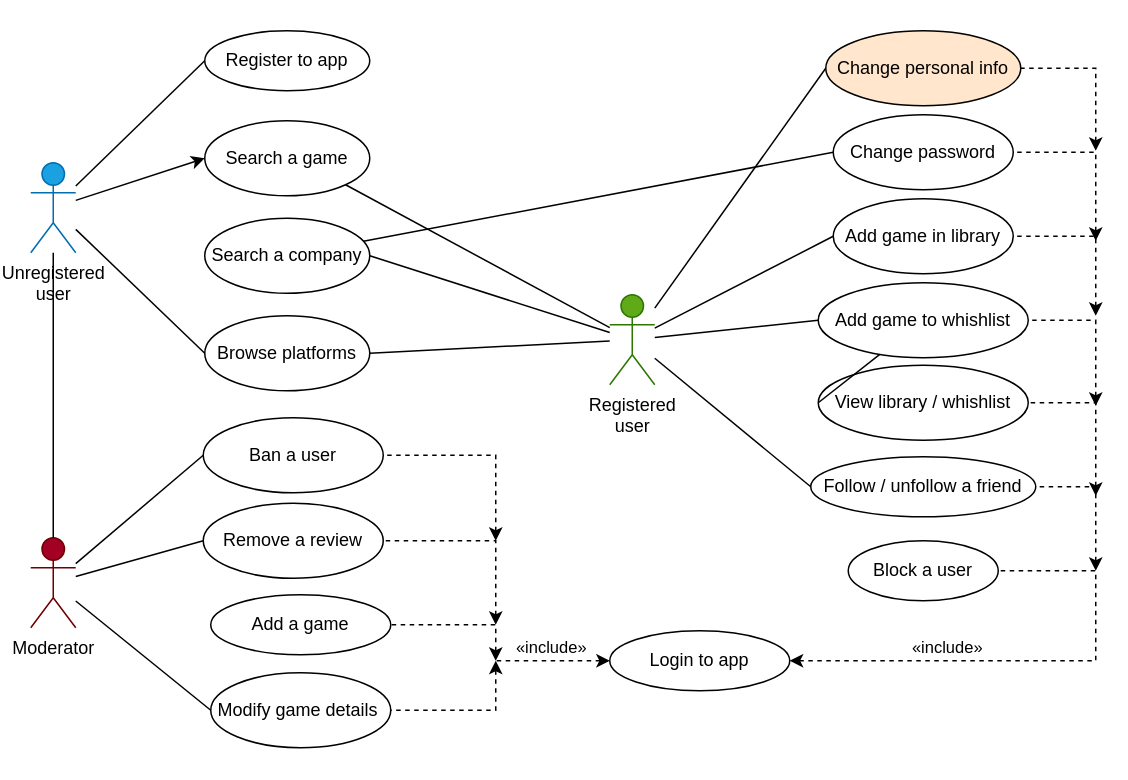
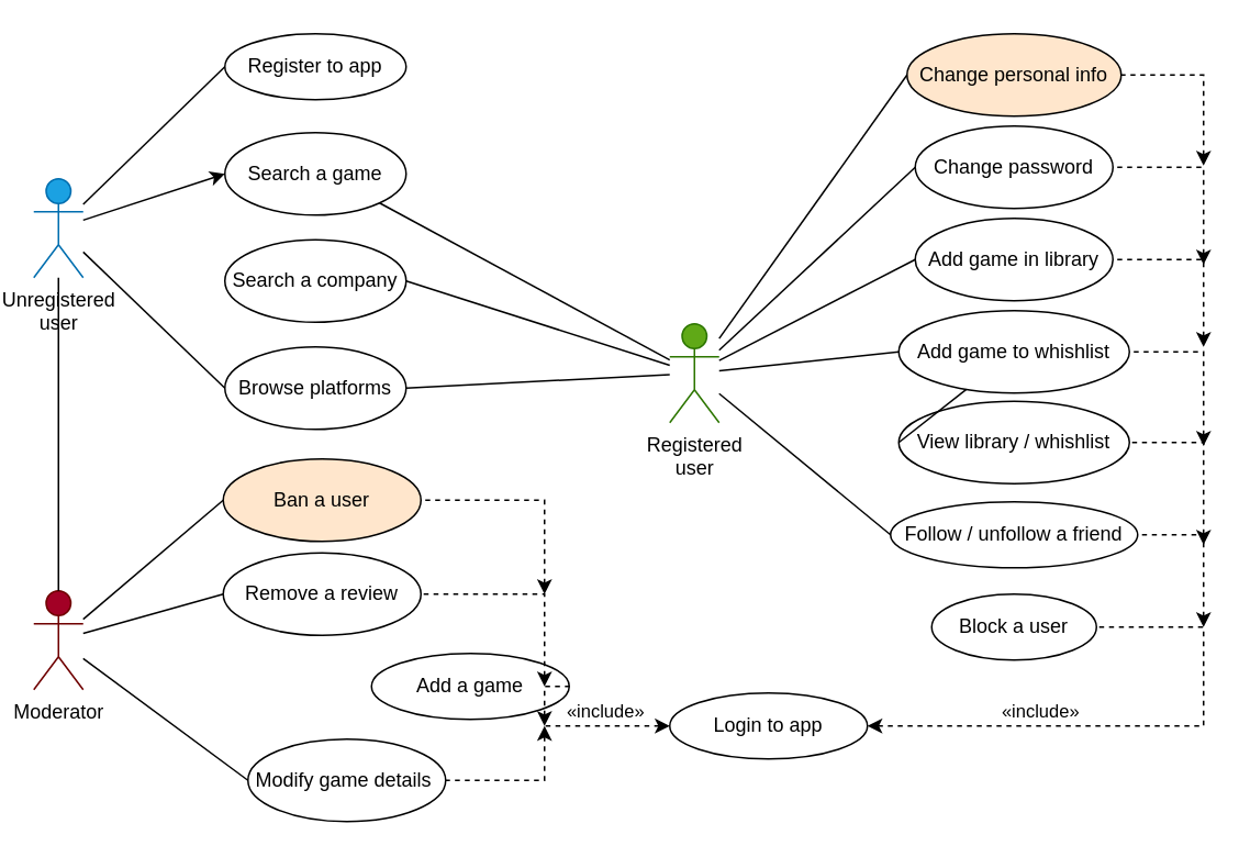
  <mxCell id="0" />
  <mxCell id="1" parent="0" />
  <mxCell id="2" value="&lt;font color=&quot;#000000&quot;&gt;Registered&lt;br&gt;user&lt;/font&gt;" style="shape=umlActor;verticalLabelPosition=bottom;verticalAlign=top;html=1;outlineConnect=0;fillColor=#60a917;fontColor=#ffffff;strokeColor=#2D7600;" parent="1" vertex="1"><mxGeometry x="406" y="196" width="30" height="60" as="geometry" /></mxCell>
  <mxCell id="3" value="&lt;font color=&quot;#000000&quot;&gt;Unregistered &lt;br&gt;user&lt;/font&gt;" style="shape=umlActor;verticalLabelPosition=bottom;verticalAlign=top;html=1;outlineConnect=0;fillColor=#1ba1e2;fontColor=#ffffff;strokeColor=#006EAF;" parent="1" vertex="1"><mxGeometry x="20" y="108" width="30" height="60" as="geometry" /></mxCell>
  <mxCell id="4" value="&lt;font color=&quot;#000000&quot;&gt;Moderator&lt;/font&gt;" style="shape=umlActor;verticalLabelPosition=bottom;verticalAlign=top;html=1;outlineConnect=0;fillColor=#a20025;fontColor=#ffffff;strokeColor=#6F0000;" parent="1" vertex="1"><mxGeometry x="20" y="358" width="30" height="60" as="geometry" /></mxCell>
  <mxCell id="5" value="" style="endArrow=none;html=1;rounded=0;entryX=0;entryY=0.5;entryDx=0;entryDy=0;" parent="1" source="3" target="6" edge="1"><mxGeometry width="50" height="50" relative="1" as="geometry"><mxPoint x="86" y="70" as="sourcePoint" /><mxPoint x="136" y="40" as="targetPoint" /></mxGeometry></mxCell>
  <mxCell id="6" value="Register to app" style="ellipse;whiteSpace=wrap;html=1;" parent="1" vertex="1"><mxGeometry x="136" y="20" width="110" height="40" as="geometry" /></mxCell>
  <mxCell id="7" value="" style="endArrow=classic;html=1;rounded=0;entryX=0;entryY=0.5;entryDx=0;entryDy=0;" parent="1" source="3" target="8" edge="1"><mxGeometry width="50" height="50" relative="1" as="geometry"><mxPoint x="86" y="70" as="sourcePoint" /><mxPoint x="146" y="110" as="targetPoint" /></mxGeometry></mxCell>
  <mxCell id="8" value="Search a game" style="ellipse;whiteSpace=wrap;html=1;" parent="1" vertex="1"><mxGeometry x="136" y="80" width="110" height="50" as="geometry" /></mxCell>
  <mxCell id="9" value="" style="endArrow=none;html=1;rounded=0;" parent="1" source="3" target="4" edge="1"><mxGeometry width="50" height="50" relative="1" as="geometry"><mxPoint x="86" y="70" as="sourcePoint" /><mxPoint x="146" y="180" as="targetPoint" /></mxGeometry></mxCell>
  <mxCell id="10" value="Search a company" style="ellipse;whiteSpace=wrap;html=1;" parent="1" vertex="1"><mxGeometry x="136" y="145" width="110" height="50" as="geometry" /></mxCell>
  <mxCell id="11" value="Browse platforms" style="ellipse;whiteSpace=wrap;html=1;" parent="1" vertex="1"><mxGeometry x="136" y="210" width="110" height="50" as="geometry" /></mxCell>
  <mxCell id="12" value="" style="endArrow=none;html=1;rounded=0;exitX=0;exitY=0.5;exitDx=0;exitDy=0;" parent="1" source="11" target="3" edge="1"><mxGeometry width="50" height="50" relative="1" as="geometry"><mxPoint x="76" y="220" as="sourcePoint" /><mxPoint x="86" y="70" as="targetPoint" /></mxGeometry></mxCell>
  <mxCell id="13" value="" style="endArrow=none;html=1;rounded=0;entryX=0;entryY=0.5;entryDx=0;entryDy=0;" parent="1" source="4" target="14" edge="1"><mxGeometry width="50" height="50" relative="1" as="geometry"><mxPoint x="70" y="328" as="sourcePoint" /><mxPoint x="120" y="318" as="targetPoint" /></mxGeometry></mxCell>
- <mxCell id="14" value="Ban a user" style="ellipse;whiteSpace=wrap;html=1;" parent="1" vertex="1"><mxGeometry x="135" y="278" width="120" height="50" as="geometry" /></mxCell>
+ <mxCell id="14" value="Ban a user" style="ellipse;whiteSpace=wrap;html=1;fillColor=#ffe6cc;" parent="1" vertex="1"><mxGeometry x="135" y="278" width="120" height="50" as="geometry" /></mxCell>
  <mxCell id="15" value="" style="endArrow=none;html=1;rounded=0;entryX=0;entryY=0.5;entryDx=0;entryDy=0;" parent="1" source="4" target="16" edge="1"><mxGeometry width="50" height="50" relative="1" as="geometry"><mxPoint x="70" y="328" as="sourcePoint" /><mxPoint x="120" y="368" as="targetPoint" /></mxGeometry></mxCell>
  <mxCell id="16" value="Remove a review" style="ellipse;whiteSpace=wrap;html=1;" parent="1" vertex="1"><mxGeometry x="135" y="335" width="120" height="50" as="geometry" /></mxCell>
  <mxCell id="17" value="Change personal info" style="ellipse;whiteSpace=wrap;html=1;fillColor=#ffe6cc;" parent="1" vertex="1"><mxGeometry x="550" y="20" width="130" height="50" as="geometry" /></mxCell>
  <mxCell id="18" value="Change password" style="ellipse;whiteSpace=wrap;html=1;" parent="1" vertex="1"><mxGeometry x="555" y="76" width="120" height="50" as="geometry" /></mxCell>
  <mxCell id="19" value="" style="endArrow=none;html=1;rounded=0;exitX=1;exitY=1;exitDx=0;exitDy=0;" parent="1" source="8" target="2" edge="1"><mxGeometry width="50" height="50" relative="1" as="geometry"><mxPoint x="236.005" y="114.996" as="sourcePoint" /><mxPoint x="492" y="142.37" as="targetPoint" /></mxGeometry></mxCell>
  <mxCell id="20" value="" style="endArrow=none;html=1;rounded=0;exitX=1;exitY=0.5;exitDx=0;exitDy=0;" parent="1" source="10" target="2" edge="1"><mxGeometry width="50" height="50" relative="1" as="geometry"><mxPoint x="416" y="220" as="sourcePoint" /><mxPoint x="496" y="150" as="targetPoint" /></mxGeometry></mxCell>
  <mxCell id="21" value="" style="endArrow=none;html=1;rounded=0;exitX=1;exitY=0.5;exitDx=0;exitDy=0;" parent="1" source="11" target="2" edge="1"><mxGeometry width="50" height="50" relative="1" as="geometry"><mxPoint x="286" y="240" as="sourcePoint" /><mxPoint x="496" y="150" as="targetPoint" /></mxGeometry></mxCell>
  <mxCell id="22" value="Add game in library" style="ellipse;whiteSpace=wrap;html=1;" parent="1" vertex="1"><mxGeometry x="555" y="132" width="120" height="50" as="geometry" /></mxCell>
  <mxCell id="23" value="Add game to whishlist" style="ellipse;whiteSpace=wrap;html=1;" parent="1" vertex="1"><mxGeometry x="545" y="188" width="140" height="50" as="geometry" /></mxCell>
  <mxCell id="24" value="View library / whishlist" style="ellipse;whiteSpace=wrap;html=1;" parent="1" vertex="1"><mxGeometry x="545" y="243" width="140" height="50" as="geometry" /></mxCell>
  <mxCell id="25" value="Follow / unfollow a friend" style="ellipse;whiteSpace=wrap;html=1;" parent="1" vertex="1"><mxGeometry x="540" y="304" width="150" height="40" as="geometry" /></mxCell>
  <mxCell id="26" value="Block a user" style="ellipse;whiteSpace=wrap;html=1;" parent="1" vertex="1"><mxGeometry x="565" y="360" width="100" height="40" as="geometry" /></mxCell>
- <mxCell id="27" value="Add a game" style="ellipse;whiteSpace=wrap;html=1;" parent="1" vertex="1"><mxGeometry x="140" y="396" width="120" height="40" as="geometry" /></mxCell>
- <mxCell id="28" value="Modify game details&amp;nbsp;" style="ellipse;whiteSpace=wrap;html=1;" parent="1" vertex="1"><mxGeometry x="140" y="448" width="120" height="50" as="geometry" /></mxCell>
+ <mxCell id="27" value="Add a game" style="ellipse;whiteSpace=wrap;html=1;" parent="1" vertex="1"><mxGeometry x="225" y="396" width="120" height="40" as="geometry" /></mxCell>
+ <mxCell id="28" value="Modify game details&amp;nbsp;" style="ellipse;whiteSpace=wrap;html=1;" parent="1" vertex="1"><mxGeometry x="150" y="448" width="120" height="50" as="geometry" /></mxCell>
  <mxCell id="29" value="" style="endArrow=none;html=1;rounded=0;entryX=0;entryY=0.5;entryDx=0;entryDy=0;" parent="1" source="4" target="28" edge="1"><mxGeometry width="50" height="50" relative="1" as="geometry"><mxPoint x="70" y="328" as="sourcePoint" /><mxPoint x="50" y="398" as="targetPoint" /></mxGeometry></mxCell>
  <mxCell id="30" value="Login to app" style="ellipse;whiteSpace=wrap;html=1;" parent="1" vertex="1"><mxGeometry x="406" y="420" width="120" height="40" as="geometry" /></mxCell>
  <mxCell id="31" value="" style="endArrow=none;html=1;rounded=0;entryX=1;entryY=0.5;entryDx=0;entryDy=0;endFill=0;startArrow=classic;startFill=1;dashed=1;" parent="1" edge="1" target="17"><mxGeometry width="50" height="50" relative="1" as="geometry"><mxPoint x="730" y="100" as="sourcePoint" /><mxPoint x="597" y="93" as="targetPoint" /><Array as="points"><mxPoint x="730" y="45" /></Array></mxGeometry></mxCell>
  <mxCell id="32" value="" style="endArrow=none;html=1;rounded=0;entryX=1;entryY=0.5;entryDx=0;entryDy=0;endFill=0;startArrow=classic;startFill=1;dashed=1;" parent="1" target="18" edge="1"><mxGeometry width="50" height="50" relative="1" as="geometry"><mxPoint x="730" y="160" as="sourcePoint" /><mxPoint x="607" y="103" as="targetPoint" /><Array as="points"><mxPoint x="730" y="101" /></Array></mxGeometry></mxCell>
  <mxCell id="33" value="" style="endArrow=none;html=1;rounded=0;entryX=1;entryY=0.5;entryDx=0;entryDy=0;endFill=0;startArrow=classic;startFill=1;dashed=1;" parent="1" target="22" edge="1"><mxGeometry width="50" height="50" relative="1" as="geometry"><mxPoint x="730" y="210" as="sourcePoint" /><mxPoint x="617" y="113" as="targetPoint" /><Array as="points"><mxPoint x="730" y="157" /></Array></mxGeometry></mxCell>
  <mxCell id="34" value="" style="endArrow=none;html=1;rounded=0;entryX=1;entryY=0.5;entryDx=0;entryDy=0;endFill=0;startArrow=classic;startFill=1;dashed=1;" parent="1" target="23" edge="1"><mxGeometry width="50" height="50" relative="1" as="geometry"><mxPoint x="730" y="270" as="sourcePoint" /><mxPoint x="627" y="123" as="targetPoint" /><Array as="points"><mxPoint x="730" y="213" /></Array></mxGeometry></mxCell>
  <mxCell id="35" value="" style="endArrow=none;html=1;rounded=0;endFill=0;startArrow=classic;startFill=1;dashed=1;entryX=1;entryY=0.5;entryDx=0;entryDy=0;" parent="1" target="24" edge="1"><mxGeometry width="50" height="50" relative="1" as="geometry"><mxPoint x="730" y="330" as="sourcePoint" /><mxPoint x="637" y="133" as="targetPoint" /><Array as="points"><mxPoint x="730" y="268" /></Array></mxGeometry></mxCell>
  <mxCell id="36" value="" style="endArrow=none;html=1;rounded=0;entryX=1;entryY=0.5;entryDx=0;entryDy=0;endFill=0;startArrow=classic;startFill=1;dashed=1;" parent="1" target="25" edge="1"><mxGeometry width="50" height="50" relative="1" as="geometry"><mxPoint x="730" y="380" as="sourcePoint" /><mxPoint x="647" y="143" as="targetPoint" /><Array as="points"><mxPoint x="730" y="324" /></Array></mxGeometry></mxCell>
  <mxCell id="37" value="" style="endArrow=none;html=1;rounded=0;entryX=1;entryY=0.5;entryDx=0;entryDy=0;endFill=0;startArrow=classic;startFill=1;dashed=1;exitX=1;exitY=0.5;exitDx=0;exitDy=0;" parent="1" source="30" target="26" edge="1"><mxGeometry width="50" height="50" relative="1" as="geometry"><mxPoint x="550" y="450" as="sourcePoint" /><mxPoint x="657" y="153" as="targetPoint" /><Array as="points"><mxPoint x="730" y="440" /><mxPoint x="730" y="380" /></Array></mxGeometry></mxCell>
  <mxCell id="38" value="«include»" style="edgeLabel;html=1;align=center;verticalAlign=middle;resizable=0;points=[];fontColor=#000000;rotation=0;" parent="37" vertex="1" connectable="0"><mxGeometry x="-0.168" relative="1" as="geometry"><mxPoint x="-33" y="-10" as="offset" /></mxGeometry></mxCell>
  <mxCell id="39" style="edgeStyle=none;html=1;exitX=0;exitY=0.5;exitDx=0;exitDy=0;fontColor=#000000;endArrow=none;endFill=0;" edge="1" parent="1" source="17" target="2"><mxGeometry relative="1" as="geometry"><mxPoint x="677" y="106" as="sourcePoint" /><mxPoint x="520" y="284.907" as="targetPoint" /></mxGeometry></mxCell>
- <mxCell id="40" style="edgeStyle=none;html=1;exitX=0;exitY=0.5;exitDx=0;exitDy=0;fontColor=#000000;endArrow=none;endFill=0;" edge="1" parent="1" source="18" target="10"><mxGeometry relative="1" as="geometry"><mxPoint x="750" y="165" as="sourcePoint" /><mxPoint x="446" y="232.661" as="targetPoint" /></mxGeometry></mxCell>
+ <mxCell id="40" style="edgeStyle=none;html=1;exitX=0;exitY=0.5;exitDx=0;exitDy=0;fontColor=#000000;endArrow=none;endFill=0;" edge="1" parent="1" source="18" target="2"><mxGeometry relative="1" as="geometry"><mxPoint x="750" y="165" as="sourcePoint" /><mxPoint x="446" y="232.661" as="targetPoint" /></mxGeometry></mxCell>
  <mxCell id="41" style="edgeStyle=none;html=1;exitX=0;exitY=0.5;exitDx=0;exitDy=0;fontColor=#000000;endArrow=none;endFill=0;" edge="1" parent="1" source="22" target="2"><mxGeometry relative="1" as="geometry"><mxPoint x="755" y="229" as="sourcePoint" /><mxPoint x="446" y="235.676" as="targetPoint" /></mxGeometry></mxCell>
  <mxCell id="42" style="edgeStyle=none;html=1;exitX=0;exitY=0.5;exitDx=0;exitDy=0;fontColor=#000000;endArrow=none;endFill=0;" edge="1" parent="1" source="23" target="2"><mxGeometry relative="1" as="geometry"><mxPoint x="765" y="239" as="sourcePoint" /><mxPoint x="456" y="245.676" as="targetPoint" /></mxGeometry></mxCell>
  <mxCell id="43" style="edgeStyle=none;html=1;exitX=0;exitY=0.5;exitDx=0;exitDy=0;fontColor=#000000;endArrow=none;endFill=0;" edge="1" parent="1" source="24" target="23"><mxGeometry relative="1" as="geometry"><mxPoint x="775" y="249" as="sourcePoint" /><mxPoint x="466" y="255.676" as="targetPoint" /></mxGeometry></mxCell>
  <mxCell id="44" style="edgeStyle=none;html=1;exitX=0;exitY=0.5;exitDx=0;exitDy=0;fontColor=#000000;endArrow=none;endFill=0;" edge="1" parent="1" source="25" target="2"><mxGeometry relative="1" as="geometry"><mxPoint x="785" y="259" as="sourcePoint" /><mxPoint x="476" y="265.676" as="targetPoint" /></mxGeometry></mxCell>
  <mxCell id="45" value="" style="endArrow=none;html=1;rounded=0;endFill=0;startArrow=classic;startFill=1;dashed=1;exitX=0;exitY=0.5;exitDx=0;exitDy=0;" edge="1" parent="1" source="30"><mxGeometry width="50" height="50" relative="1" as="geometry"><mxPoint x="319" y="550" as="sourcePoint" /><mxPoint x="330" y="440" as="targetPoint" /><Array as="points"><mxPoint x="330" y="440" /></Array></mxGeometry></mxCell>
  <mxCell id="46" value="«include»" style="edgeLabel;html=1;align=center;verticalAlign=middle;resizable=0;points=[];fontColor=#000000;rotation=0;" vertex="1" connectable="0" parent="45"><mxGeometry x="-0.168" relative="1" as="geometry"><mxPoint x="-8" y="-10" as="offset" /></mxGeometry></mxCell>
  <mxCell id="47" value="" style="endArrow=none;html=1;rounded=0;entryX=1;entryY=0.5;entryDx=0;entryDy=0;endFill=0;startArrow=classic;startFill=1;dashed=1;" edge="1" parent="1" target="27"><mxGeometry width="50" height="50" relative="1" as="geometry"><mxPoint x="330" y="440" as="sourcePoint" /><mxPoint x="290" y="352" as="targetPoint" /><Array as="points"><mxPoint x="330" y="416" /></Array></mxGeometry></mxCell>
  <mxCell id="48" value="" style="endArrow=none;html=1;rounded=0;entryX=1;entryY=0.5;entryDx=0;entryDy=0;endFill=0;startArrow=classic;startFill=1;dashed=1;" edge="1" parent="1" target="16"><mxGeometry width="50" height="50" relative="1" as="geometry"><mxPoint x="330" y="416" as="sourcePoint" /><mxPoint x="290" y="360" as="targetPoint" /><Array as="points"><mxPoint x="330" y="360" /></Array></mxGeometry></mxCell>
  <mxCell id="49" value="" style="endArrow=none;html=1;rounded=0;entryX=1;entryY=0.5;entryDx=0;entryDy=0;endFill=0;startArrow=classic;startFill=1;dashed=1;" edge="1" parent="1" target="14"><mxGeometry width="50" height="50" relative="1" as="geometry"><mxPoint x="330" y="360" as="sourcePoint" /><mxPoint x="290" y="304" as="targetPoint" /><Array as="points"><mxPoint x="330" y="303" /></Array></mxGeometry></mxCell>
  <mxCell id="50" value="" style="endArrow=none;html=1;rounded=0;entryX=1;entryY=0.5;entryDx=0;entryDy=0;endFill=0;startArrow=classic;startFill=1;dashed=1;" edge="1" parent="1" target="28"><mxGeometry width="50" height="50" relative="1" as="geometry"><mxPoint x="330" y="440" as="sourcePoint" /><mxPoint x="320" y="490" as="targetPoint" /><Array as="points"><mxPoint x="330" y="473" /></Array></mxGeometry></mxCell>
